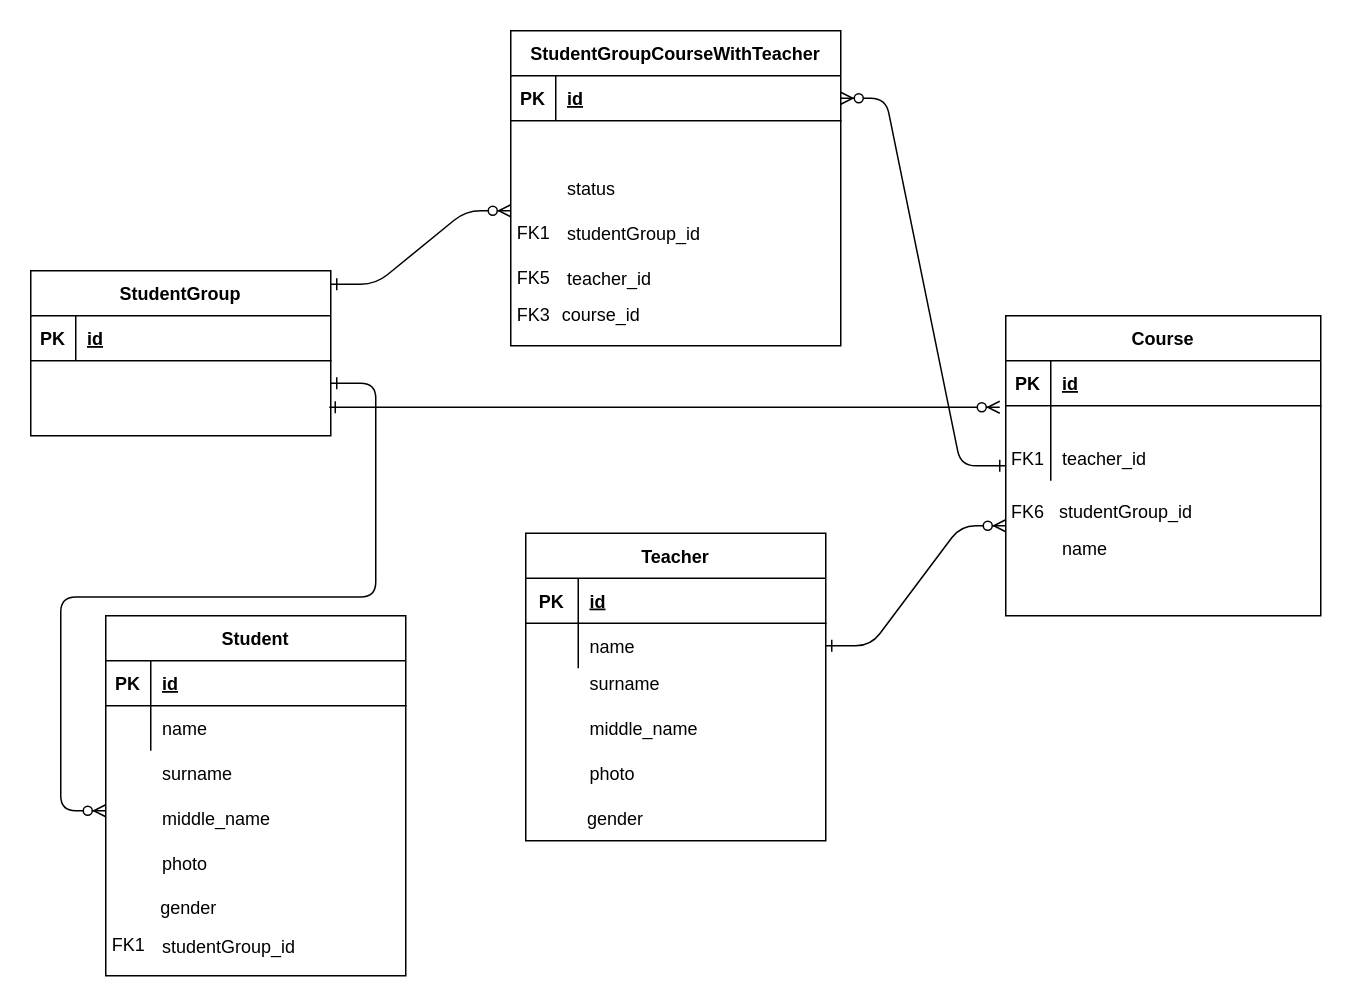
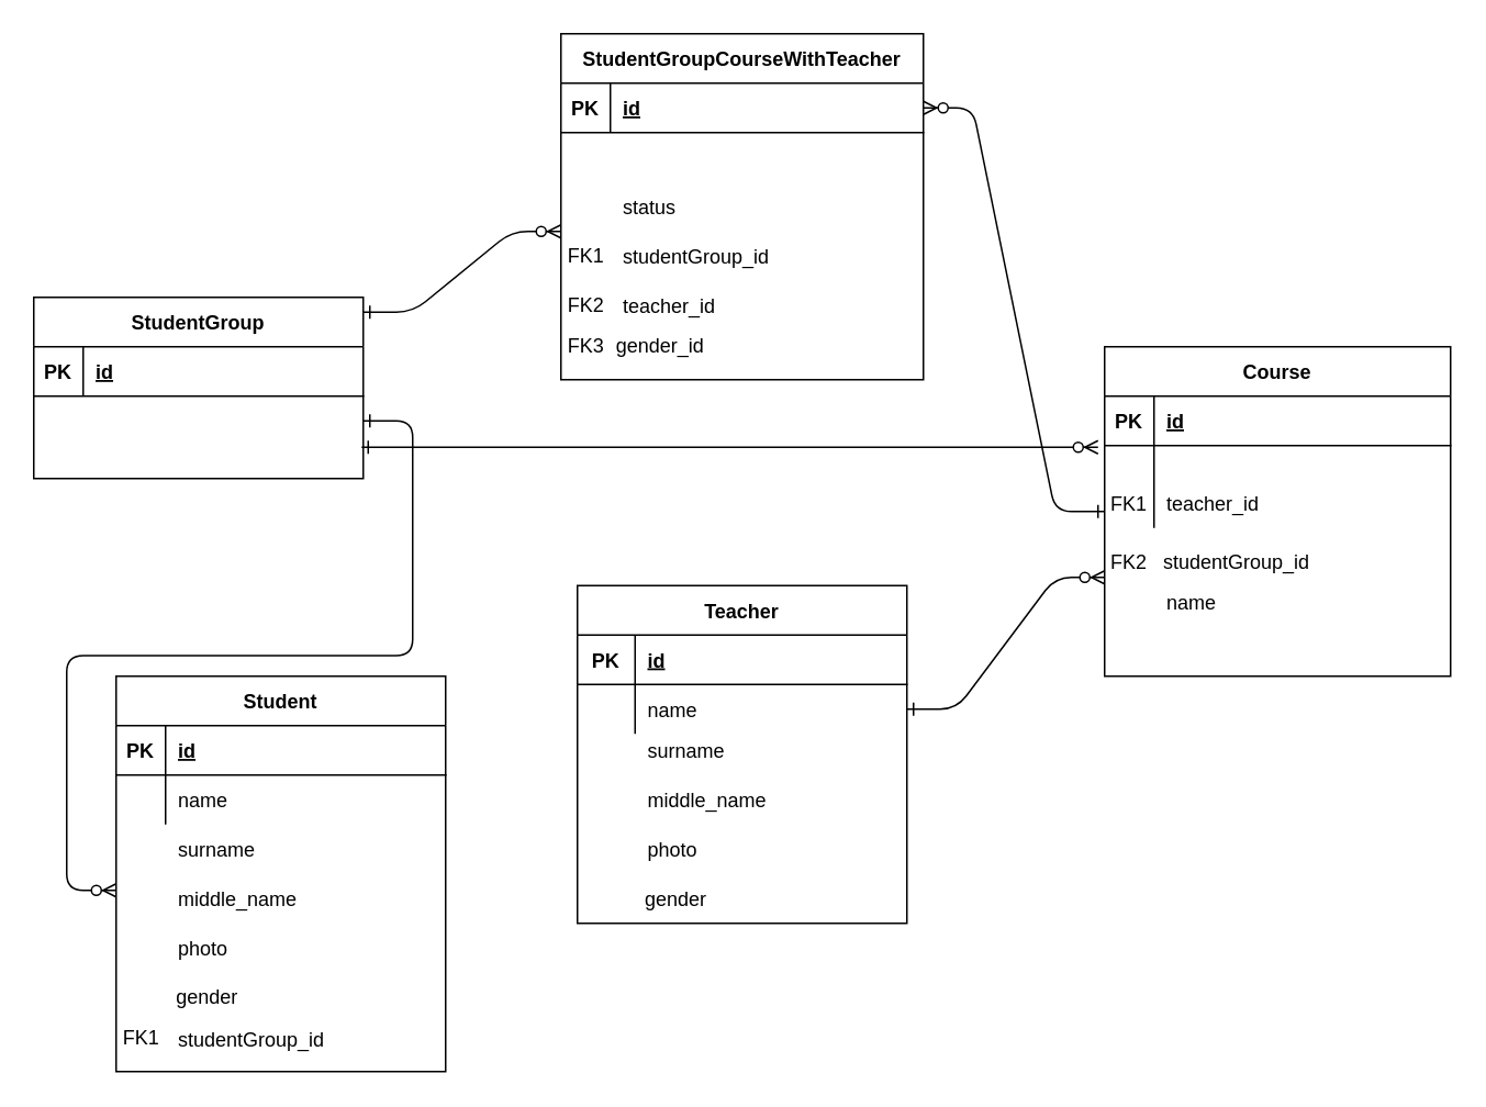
  <mxCell id="0" />
  <mxCell id="1" parent="0" />
  <mxCell id="2" value="Course" style="shape=table;startSize=30;container=1;collapsible=1;childLayout=tableLayout;fixedRows=1;rowLines=0;fontStyle=1;align=center;resizeLast=1;" parent="1" vertex="1"><mxGeometry x="670" y="210" width="210" height="200" as="geometry" /></mxCell>
  <mxCell id="3" value="" style="shape=partialRectangle;collapsible=0;dropTarget=0;pointerEvents=0;fillColor=none;points=[[0,0.5],[1,0.5]];portConstraint=eastwest;top=0;left=0;right=0;bottom=1;" parent="2" vertex="1"><mxGeometry y="30" width="210" height="30" as="geometry" /></mxCell>
  <mxCell id="4" value="PK" style="shape=partialRectangle;overflow=hidden;connectable=0;fillColor=none;top=0;left=0;bottom=0;right=0;fontStyle=1;" parent="3" vertex="1"><mxGeometry width="30" height="30" as="geometry" /></mxCell>
  <mxCell id="5" value="id" style="shape=partialRectangle;overflow=hidden;connectable=0;fillColor=none;top=0;left=0;bottom=0;right=0;align=left;spacingLeft=6;fontStyle=5;" parent="3" vertex="1"><mxGeometry x="30" width="180" height="30" as="geometry" /></mxCell>
  <mxCell id="6" value="" style="shape=partialRectangle;collapsible=0;dropTarget=0;pointerEvents=0;fillColor=none;points=[[0,0.5],[1,0.5]];portConstraint=eastwest;top=0;left=0;right=0;bottom=0;" parent="2" vertex="1"><mxGeometry y="60" width="210" height="20" as="geometry" /></mxCell>
  <mxCell id="7" value="" style="shape=partialRectangle;overflow=hidden;connectable=0;fillColor=none;top=0;left=0;bottom=0;right=0;" parent="6" vertex="1"><mxGeometry width="30" height="20" as="geometry" /></mxCell>
  <mxCell id="8" value="" style="shape=partialRectangle;collapsible=0;dropTarget=0;pointerEvents=0;fillColor=none;points=[[0,0.5],[1,0.5]];portConstraint=eastwest;top=0;left=0;right=0;bottom=0;" parent="2" vertex="1"><mxGeometry y="80" width="210" height="30" as="geometry" /></mxCell>
  <mxCell id="9" value="FK1" style="shape=partialRectangle;overflow=hidden;connectable=0;fillColor=none;top=0;left=0;bottom=0;right=0;" parent="8" vertex="1"><mxGeometry width="30" height="30" as="geometry" /></mxCell>
  <mxCell id="10" value="teacher_id" style="shape=partialRectangle;overflow=hidden;connectable=0;fillColor=none;top=0;left=0;bottom=0;right=0;align=left;spacingLeft=6;" parent="8" vertex="1"><mxGeometry x="30" width="180" height="30" as="geometry" /></mxCell>
  <mxCell id="11" value="" style="edgeStyle=entityRelationEdgeStyle;endArrow=ERzeroToMany;startArrow=ERone;endFill=1;startFill=0;" edge="1" parent="1" source="34"><mxGeometry width="100" height="100" relative="1" as="geometry"><mxPoint x="550" y="370" as="sourcePoint" /><mxPoint x="670" y="350" as="targetPoint" /></mxGeometry></mxCell>
  <mxCell id="12" value="Student" style="shape=table;startSize=30;container=1;collapsible=1;childLayout=tableLayout;fixedRows=1;rowLines=0;fontStyle=1;align=center;resizeLast=1;" parent="1" vertex="1"><mxGeometry x="70" y="410" width="200" height="240" as="geometry" /></mxCell>
  <mxCell id="13" value="" style="shape=partialRectangle;collapsible=0;dropTarget=0;pointerEvents=0;fillColor=none;points=[[0,0.5],[1,0.5]];portConstraint=eastwest;top=0;left=0;right=0;bottom=1;" parent="12" vertex="1"><mxGeometry y="30" width="200" height="30" as="geometry" /></mxCell>
  <mxCell id="14" value="PK" style="shape=partialRectangle;overflow=hidden;connectable=0;fillColor=none;top=0;left=0;bottom=0;right=0;fontStyle=1;" parent="13" vertex="1"><mxGeometry width="30" height="30" as="geometry" /></mxCell>
  <mxCell id="15" value="id" style="shape=partialRectangle;overflow=hidden;connectable=0;fillColor=none;top=0;left=0;bottom=0;right=0;align=left;spacingLeft=6;fontStyle=5;" parent="13" vertex="1"><mxGeometry x="30" width="170" height="30" as="geometry" /></mxCell>
  <mxCell id="16" value="" style="shape=partialRectangle;collapsible=0;dropTarget=0;pointerEvents=0;fillColor=none;points=[[0,0.5],[1,0.5]];portConstraint=eastwest;top=0;left=0;right=0;bottom=0;" parent="12" vertex="1"><mxGeometry y="60" width="200" height="30" as="geometry" /></mxCell>
  <mxCell id="17" value="" style="shape=partialRectangle;overflow=hidden;connectable=0;fillColor=none;top=0;left=0;bottom=0;right=0;" parent="16" vertex="1"><mxGeometry width="30" height="30" as="geometry" /></mxCell>
  <mxCell id="18" value="name" style="shape=partialRectangle;overflow=hidden;connectable=0;fillColor=none;top=0;left=0;bottom=0;right=0;align=left;spacingLeft=6;" parent="16" vertex="1"><mxGeometry x="30" width="170" height="30" as="geometry" /></mxCell>
  <mxCell id="19" value="StudentGroup" style="shape=table;startSize=30;container=1;collapsible=1;childLayout=tableLayout;fixedRows=1;rowLines=0;fontStyle=1;align=center;resizeLast=1;" vertex="1" parent="1"><mxGeometry x="20" y="180" width="200" height="110" as="geometry" /></mxCell>
  <mxCell id="20" value="" style="shape=partialRectangle;collapsible=0;dropTarget=0;pointerEvents=0;fillColor=none;points=[[0,0.5],[1,0.5]];portConstraint=eastwest;top=0;left=0;right=0;bottom=1;" vertex="1" parent="19"><mxGeometry y="30" width="200" height="30" as="geometry" /></mxCell>
  <mxCell id="21" value="PK" style="shape=partialRectangle;overflow=hidden;connectable=0;fillColor=none;top=0;left=0;bottom=0;right=0;fontStyle=1;" vertex="1" parent="20"><mxGeometry width="30" height="30" as="geometry" /></mxCell>
  <mxCell id="22" value="id" style="shape=partialRectangle;overflow=hidden;connectable=0;fillColor=none;top=0;left=0;bottom=0;right=0;align=left;spacingLeft=6;fontStyle=5;" vertex="1" parent="20"><mxGeometry x="30" width="170" height="30" as="geometry" /></mxCell>
  <mxCell id="23" value="" style="shape=partialRectangle;collapsible=0;dropTarget=0;pointerEvents=0;fillColor=none;points=[[0,0.5],[1,0.5]];portConstraint=eastwest;top=0;left=0;right=0;bottom=0;" vertex="1" parent="19"><mxGeometry y="60" width="200" height="30" as="geometry" /></mxCell>
  <mxCell id="24" value="surname" style="shape=partialRectangle;overflow=hidden;connectable=0;fillColor=none;top=0;left=0;bottom=0;right=0;align=left;spacingLeft=6;" vertex="1" parent="1"><mxGeometry x="385" y="440" width="160" height="30" as="geometry" /></mxCell>
  <mxCell id="25" value=" gender" style="shape=partialRectangle;overflow=hidden;connectable=0;fillColor=none;top=0;left=0;bottom=0;right=0;align=left;spacingLeft=6;" vertex="1" parent="1"><mxGeometry x="380" y="530" width="170" height="30" as="geometry" /></mxCell>
  <mxCell id="26" value="photo" style="shape=partialRectangle;overflow=hidden;connectable=0;fillColor=none;top=0;left=0;bottom=0;right=0;align=left;spacingLeft=6;" vertex="1" parent="1"><mxGeometry x="385" y="500" width="170" height="30" as="geometry" /></mxCell>
  <mxCell id="27" value="middle_name" style="shape=partialRectangle;overflow=hidden;connectable=0;fillColor=none;top=0;left=0;bottom=0;right=0;align=left;spacingLeft=6;" vertex="1" parent="1"><mxGeometry x="385" y="470" width="170" height="30" as="geometry" /></mxCell>
  <mxCell id="28" value="status" style="shape=partialRectangle;overflow=hidden;connectable=0;fillColor=none;top=0;left=0;bottom=0;right=0;align=left;spacingLeft=6;" vertex="1" parent="1"><mxGeometry x="370" y="110" width="190" height="30" as="geometry" /></mxCell>
  <mxCell id="29" value="studentGroup_id" style="shape=partialRectangle;overflow=hidden;connectable=0;fillColor=none;top=0;left=0;bottom=0;right=0;align=left;spacingLeft=6;" vertex="1" parent="1"><mxGeometry x="370" y="140" width="190" height="30" as="geometry" /></mxCell>
  <mxCell id="30" value="Teacher" style="shape=table;startSize=30;container=1;collapsible=1;childLayout=tableLayout;fixedRows=1;rowLines=0;fontStyle=1;align=center;resizeLast=1;" vertex="1" parent="1"><mxGeometry x="350" y="355" width="200" height="205" as="geometry" /></mxCell>
  <mxCell id="31" value="" style="shape=partialRectangle;collapsible=0;dropTarget=0;pointerEvents=0;fillColor=none;points=[[0,0.5],[1,0.5]];portConstraint=eastwest;top=0;left=0;right=0;bottom=1;" vertex="1" parent="30"><mxGeometry y="30" width="200" height="30" as="geometry" /></mxCell>
  <mxCell id="32" value="PK" style="shape=partialRectangle;overflow=hidden;connectable=0;fillColor=none;top=0;left=0;bottom=0;right=0;fontStyle=1;" vertex="1" parent="31"><mxGeometry width="35" height="30" as="geometry" /></mxCell>
  <mxCell id="33" value="id" style="shape=partialRectangle;overflow=hidden;connectable=0;fillColor=none;top=0;left=0;bottom=0;right=0;align=left;spacingLeft=6;fontStyle=5;" vertex="1" parent="31"><mxGeometry x="35" width="165" height="30" as="geometry" /></mxCell>
  <mxCell id="34" value="" style="shape=partialRectangle;collapsible=0;dropTarget=0;pointerEvents=0;fillColor=none;points=[[0,0.5],[1,0.5]];portConstraint=eastwest;top=0;left=0;right=0;bottom=0;" vertex="1" parent="30"><mxGeometry y="60" width="200" height="30" as="geometry" /></mxCell>
  <mxCell id="35" value="" style="shape=partialRectangle;overflow=hidden;connectable=0;fillColor=none;top=0;left=0;bottom=0;right=0;" vertex="1" parent="34"><mxGeometry width="35" height="30" as="geometry" /></mxCell>
  <mxCell id="36" value="name" style="shape=partialRectangle;overflow=hidden;connectable=0;fillColor=none;top=0;left=0;bottom=0;right=0;align=left;spacingLeft=6;" vertex="1" parent="34"><mxGeometry x="35" width="165" height="30" as="geometry" /></mxCell>
  <mxCell id="37" value="surname" style="shape=partialRectangle;overflow=hidden;connectable=0;fillColor=none;top=0;left=0;bottom=0;right=0;align=left;spacingLeft=6;" vertex="1" parent="1"><mxGeometry x="100" y="500" width="170" height="30" as="geometry" /></mxCell>
  <mxCell id="38" value="middle_name" style="shape=partialRectangle;overflow=hidden;connectable=0;fillColor=none;top=0;left=0;bottom=0;right=0;align=left;spacingLeft=6;" vertex="1" parent="1"><mxGeometry x="100" y="530" width="170" height="30" as="geometry" /></mxCell>
  <mxCell id="39" value="photo" style="shape=partialRectangle;overflow=hidden;connectable=0;fillColor=none;top=0;left=0;bottom=0;right=0;align=left;spacingLeft=6;" vertex="1" parent="1"><mxGeometry x="100" y="560" width="170" height="30" as="geometry" /></mxCell>
- <mxCell id="40" value="FK6   studentGroup_id" style="shape=partialRectangle;overflow=hidden;connectable=0;fillColor=none;top=0;left=0;bottom=0;right=0;align=left;spacingLeft=6;" vertex="1" parent="1"><mxGeometry x="666" y="325" width="210" height="30" as="geometry" /></mxCell>
+ <mxCell id="40" value="FK2   studentGroup_id" style="shape=partialRectangle;overflow=hidden;connectable=0;fillColor=none;top=0;left=0;bottom=0;right=0;align=left;spacingLeft=6;" vertex="1" parent="1"><mxGeometry x="666" y="325" width="210" height="30" as="geometry" /></mxCell>
  <mxCell id="41" value="studentGroup_id" style="shape=partialRectangle;overflow=hidden;connectable=0;fillColor=none;top=0;left=0;bottom=0;right=0;align=left;spacingLeft=6;" vertex="1" parent="1"><mxGeometry x="100" y="615" width="170" height="30" as="geometry" /></mxCell>
  <mxCell id="42" value="StudentGroupCourseWithTeacher" style="shape=table;startSize=30;container=1;collapsible=1;childLayout=tableLayout;fixedRows=1;rowLines=0;fontStyle=1;align=center;resizeLast=1;" vertex="1" parent="1"><mxGeometry x="340" y="20" width="220" height="210" as="geometry" /></mxCell>
  <mxCell id="43" value="" style="shape=partialRectangle;collapsible=0;dropTarget=0;pointerEvents=0;fillColor=none;points=[[0,0.5],[1,0.5]];portConstraint=eastwest;top=0;left=0;right=0;bottom=1;" vertex="1" parent="42"><mxGeometry y="30" width="220" height="30" as="geometry" /></mxCell>
  <mxCell id="44" value="PK" style="shape=partialRectangle;overflow=hidden;connectable=0;fillColor=none;top=0;left=0;bottom=0;right=0;fontStyle=1;" vertex="1" parent="43"><mxGeometry width="30" height="30" as="geometry" /></mxCell>
  <mxCell id="45" value="id" style="shape=partialRectangle;overflow=hidden;connectable=0;fillColor=none;top=0;left=0;bottom=0;right=0;align=left;spacingLeft=6;fontStyle=5;" vertex="1" parent="43"><mxGeometry x="30" width="190" height="30" as="geometry" /></mxCell>
  <mxCell id="46" value="" style="shape=partialRectangle;collapsible=0;dropTarget=0;pointerEvents=0;fillColor=none;points=[[0,0.5],[1,0.5]];portConstraint=eastwest;top=0;left=0;right=0;bottom=0;" vertex="1" parent="42"><mxGeometry y="60" width="220" height="30" as="geometry" /></mxCell>
  <mxCell id="47" value="" style="shape=partialRectangle;overflow=hidden;connectable=0;fillColor=none;top=0;left=0;bottom=0;right=0;" vertex="1" parent="46"><mxGeometry width="30" height="30" as="geometry" /></mxCell>
  <mxCell id="48" value="" style="edgeStyle=entityRelationEdgeStyle;endArrow=ERzeroToMany;startArrow=ERone;endFill=1;startFill=0;entryX=-0.019;entryY=1.033;entryDx=0;entryDy=0;exitX=0.995;exitY=1.033;exitDx=0;exitDy=0;entryPerimeter=0;exitPerimeter=0;" edge="1" parent="1" source="23" target="3"><mxGeometry width="100" height="100" relative="1" as="geometry"><mxPoint x="405" y="325" as="sourcePoint" /><mxPoint x="525" y="240" as="targetPoint" /></mxGeometry></mxCell>
  <mxCell id="49" value="teacher_id" style="shape=partialRectangle;overflow=hidden;connectable=0;fillColor=none;top=0;left=0;bottom=0;right=0;align=left;spacingLeft=6;" vertex="1" parent="1"><mxGeometry x="370" y="170" width="190" height="30" as="geometry" /></mxCell>
  <mxCell id="50" value="" style="edgeStyle=entityRelationEdgeStyle;endArrow=ERzeroToMany;startArrow=ERone;endFill=1;startFill=0;exitX=1;exitY=0.5;exitDx=0;exitDy=0;" edge="1" parent="1" source="23"><mxGeometry width="100" height="100" relative="1" as="geometry"><mxPoint x="-130" y="380.99" as="sourcePoint" /><mxPoint x="70" y="540" as="targetPoint" /></mxGeometry></mxCell>
  <mxCell id="51" value="" style="edgeStyle=entityRelationEdgeStyle;endArrow=ERzeroToMany;startArrow=ERone;endFill=1;startFill=0;exitX=1;exitY=0.082;exitDx=0;exitDy=0;exitPerimeter=0;" edge="1" parent="1" source="19"><mxGeometry width="100" height="100" relative="1" as="geometry"><mxPoint x="870" y="610" as="sourcePoint" /><mxPoint x="340" y="140" as="targetPoint" /></mxGeometry></mxCell>
  <mxCell id="52" value="         name" style="shape=partialRectangle;overflow=hidden;connectable=0;fillColor=none;top=0;left=0;bottom=0;right=0;align=left;spacingLeft=6;" vertex="1" parent="1"><mxGeometry x="670" y="350" width="210" height="30" as="geometry" /></mxCell>
  <mxCell id="53" value="&amp;nbsp; &amp;nbsp;FK1" style="text;html=1;align=center;verticalAlign=middle;resizable=0;points=[];autosize=1;" vertex="1" parent="1"><mxGeometry x="325" y="145" width="50" height="20" as="geometry" /></mxCell>
- <mxCell id="54" value="&amp;nbsp; &amp;nbsp;FK5" style="text;html=1;align=center;verticalAlign=middle;resizable=0;points=[];autosize=1;" vertex="1" parent="1"><mxGeometry x="325" y="175" width="50" height="20" as="geometry" /></mxCell>
+ <mxCell id="54" value="&amp;nbsp; &amp;nbsp;FK2" style="text;html=1;align=center;verticalAlign=middle;resizable=0;points=[];autosize=1;" vertex="1" parent="1"><mxGeometry x="325" y="175" width="50" height="20" as="geometry" /></mxCell>
  <mxCell id="55" value="&amp;nbsp; &amp;nbsp; &amp;nbsp; FK1" style="text;html=1;align=center;verticalAlign=middle;resizable=0;points=[];autosize=1;" vertex="1" parent="1"><mxGeometry x="45" y="620" width="60" height="20" as="geometry" /></mxCell>
  <mxCell id="56" value="&amp;nbsp; &amp;nbsp;gender" style="text;html=1;align=center;verticalAlign=middle;resizable=0;points=[];autosize=1;" vertex="1" parent="1"><mxGeometry x="90" y="595" width="60" height="20" as="geometry" /></mxCell>
  <mxCell id="57" value="&amp;nbsp; &amp;nbsp;FK3" style="text;html=1;align=center;verticalAlign=middle;resizable=0;points=[];autosize=1;" vertex="1" parent="1"><mxGeometry x="325" y="200" width="50" height="20" as="geometry" /></mxCell>
- <mxCell id="58" value="course_id" style="text;html=1;align=center;verticalAlign=middle;resizable=0;points=[];autosize=1;" vertex="1" parent="1"><mxGeometry x="365" y="200" width="70" height="20" as="geometry" /></mxCell>
+ <mxCell id="58" value="gender_id" style="text;html=1;align=center;verticalAlign=middle;resizable=0;points=[];autosize=1;" vertex="1" parent="1"><mxGeometry x="365" y="200" width="70" height="20" as="geometry" /></mxCell>
  <mxCell id="59" value="" style="edgeStyle=entityRelationEdgeStyle;endArrow=ERzeroToMany;startArrow=ERone;endFill=1;startFill=0;" edge="1" parent="1" source="2" target="43"><mxGeometry width="100" height="100" relative="1" as="geometry"><mxPoint x="614" y="350" as="sourcePoint" /><mxPoint x="620" y="108.11" as="targetPoint" /></mxGeometry></mxCell>
